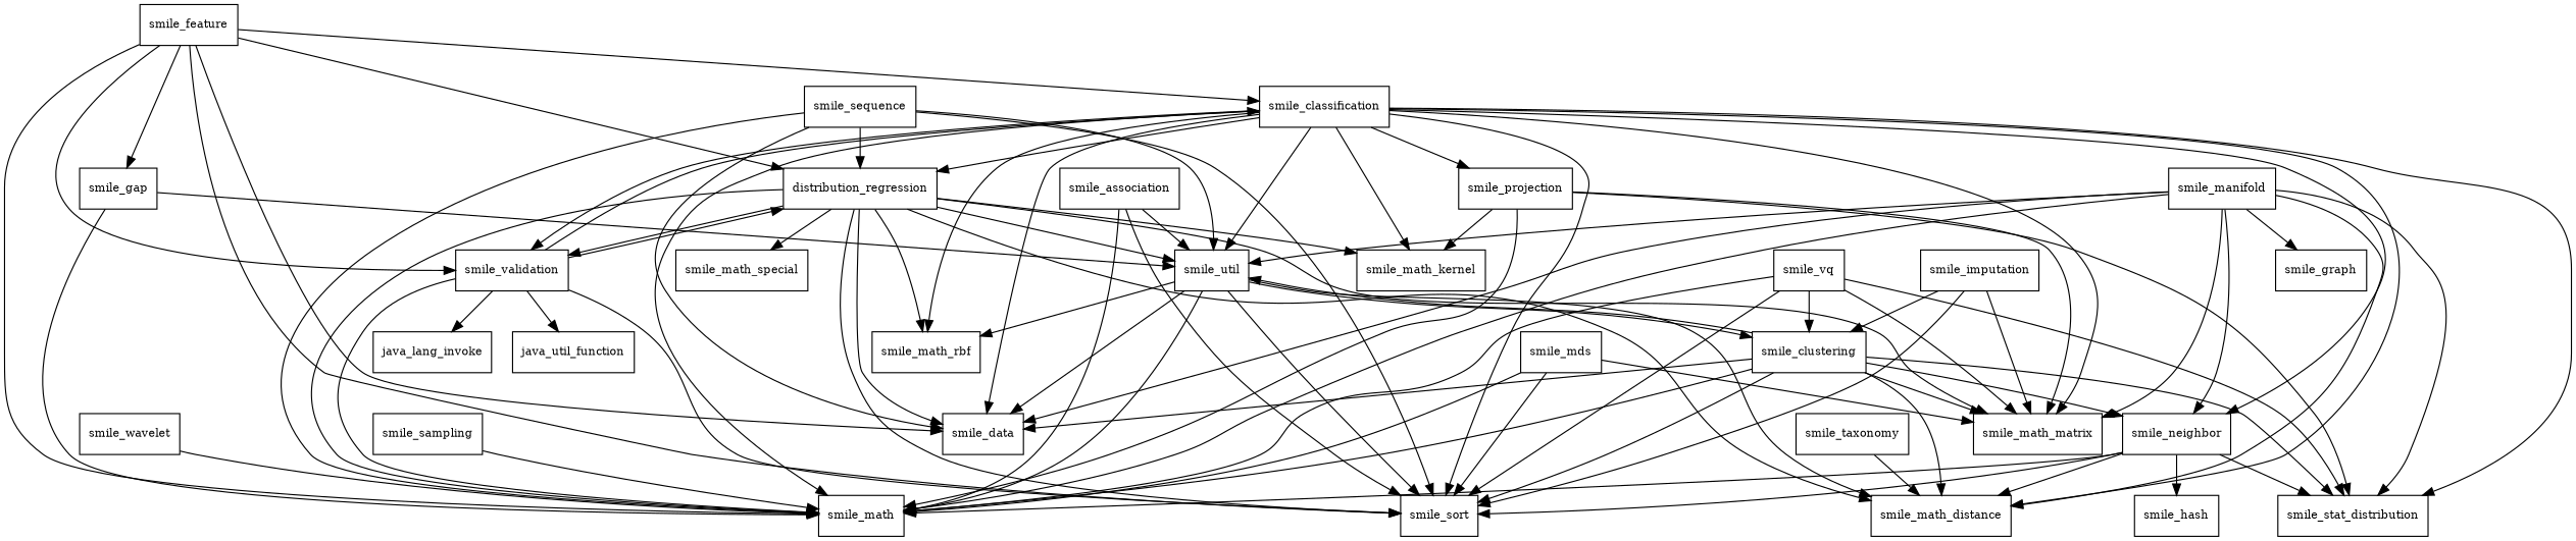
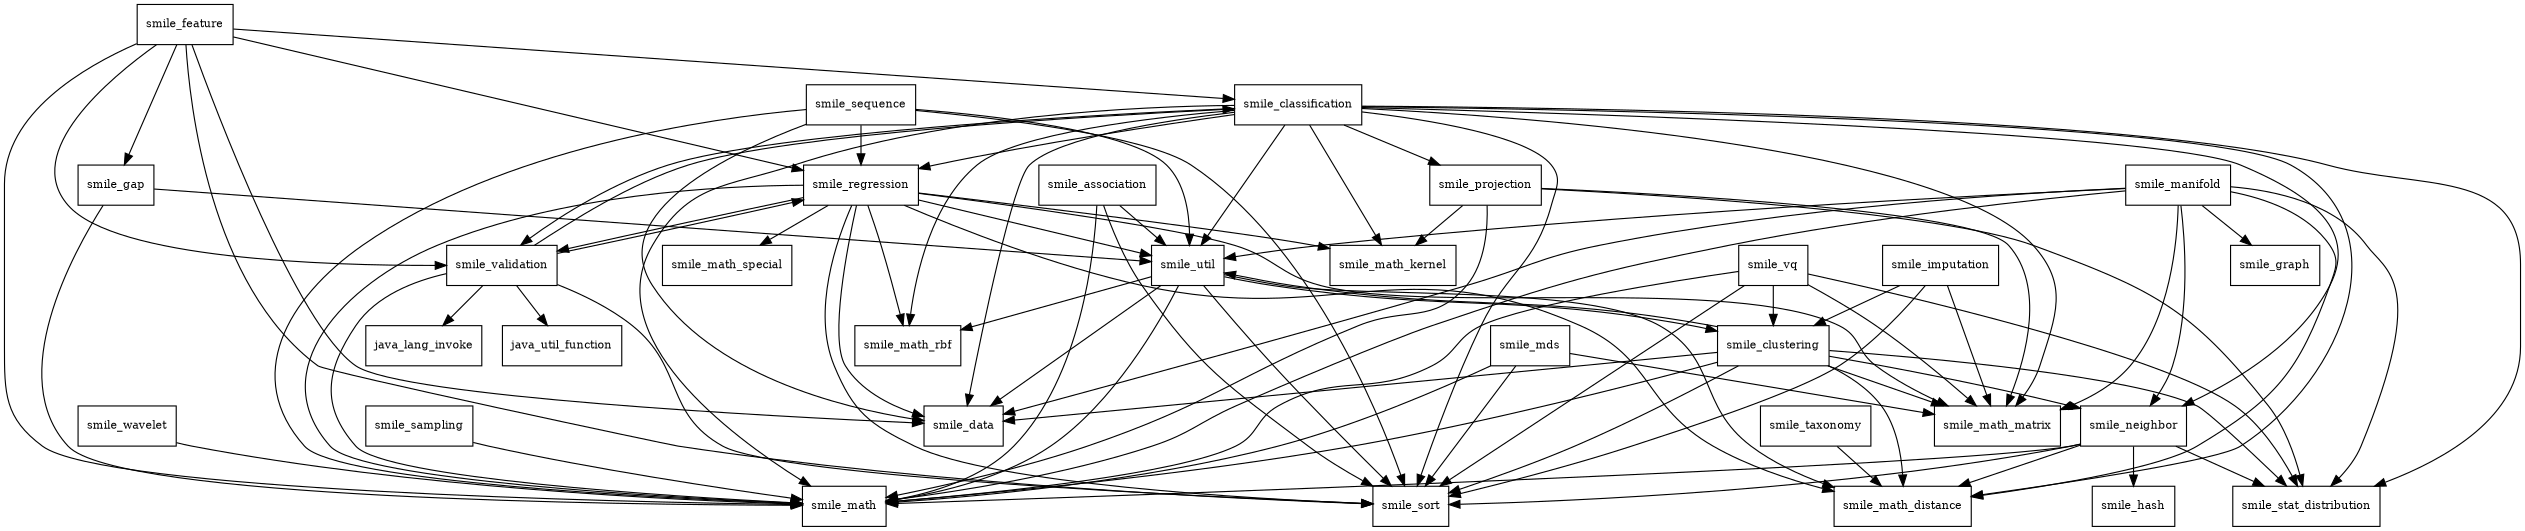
  digraph {
    node [fontsize=10.0 shape=box]
    smile_association
    smile_math
    smile_sort
    smile_util
    smile_data
    smile_math_distance
    smile_math_rbf
    smile_clustering
    smile_math_matrix
    smile_neighbor
    smile_stat_distribution
    smile_classification
    smile_math_kernel
    smile_projection
-   smile_regression [label=distribution_regression]
+   smile_regression
    smile_validation
    smile_hash
    smile_math_special
    java_lang_invoke
    java_util_function
    smile_feature
    smile_gap
    smile_imputation
    smile_manifold
    smile_graph
    smile_mds
    smile_sampling
    smile_sequence
    smile_taxonomy
    smile_vq
    smile_wavelet
    smile_association -> smile_math
    smile_association -> smile_sort
    smile_association -> smile_util
    smile_util -> smile_math
    smile_util -> smile_sort
    smile_util -> smile_data
    smile_util -> smile_math_distance
    smile_util -> smile_math_rbf
    smile_util -> smile_clustering
    smile_clustering -> smile_math
    smile_clustering -> smile_sort
    smile_clustering -> smile_util
    smile_clustering -> smile_data
    smile_clustering -> smile_math_distance
    smile_clustering -> smile_math_matrix
    smile_clustering -> smile_neighbor
    smile_clustering -> smile_stat_distribution
    smile_neighbor -> smile_math
    smile_neighbor -> smile_sort
    smile_neighbor -> smile_math_distance
    smile_neighbor -> smile_stat_distribution
    smile_neighbor -> smile_hash
    smile_classification -> smile_math
    smile_classification -> smile_sort
    smile_classification -> smile_util
    smile_classification -> smile_data
    smile_classification -> smile_math_distance
    smile_classification -> smile_math_rbf
    smile_classification -> smile_math_matrix
    smile_classification -> smile_neighbor
    smile_classification -> smile_stat_distribution
    smile_classification -> smile_math_kernel
    smile_classification -> smile_projection
    smile_classification -> smile_regression
    smile_classification -> smile_validation
    smile_projection -> smile_math
    smile_projection -> smile_math_matrix
    smile_projection -> smile_stat_distribution
    smile_projection -> smile_math_kernel
    smile_regression -> smile_math
    smile_regression -> smile_sort
    smile_regression -> smile_util
    smile_regression -> smile_data
    smile_regression -> smile_math_distance
    smile_regression -> smile_math_rbf
    smile_regression -> smile_math_matrix
    smile_regression -> smile_math_kernel
    smile_regression -> smile_validation
    smile_regression -> smile_math_special
    smile_validation -> smile_math
    smile_validation -> smile_sort
    smile_validation -> smile_classification
    smile_validation -> smile_regression
    smile_validation -> java_lang_invoke
    smile_validation -> java_util_function
    smile_feature -> smile_math
    smile_feature -> smile_sort
    smile_feature -> smile_data
    smile_feature -> smile_classification
    smile_feature -> smile_regression
    smile_feature -> smile_validation
    smile_feature -> smile_gap
    smile_gap -> smile_math
    smile_gap -> smile_util
    smile_imputation -> smile_sort
    smile_imputation -> smile_clustering
    smile_imputation -> smile_math_matrix
    smile_manifold -> smile_math
    smile_manifold -> smile_util
    smile_manifold -> smile_data
    smile_manifold -> smile_math_distance
    smile_manifold -> smile_math_matrix
    smile_manifold -> smile_neighbor
    smile_manifold -> smile_stat_distribution
    smile_manifold -> smile_graph
    smile_mds -> smile_math
    smile_mds -> smile_sort
    smile_mds -> smile_math_matrix
    smile_sampling -> smile_math
    smile_sequence -> smile_math
    smile_sequence -> smile_sort
    smile_sequence -> smile_util
    smile_sequence -> smile_data
    smile_sequence -> smile_regression
    smile_taxonomy -> smile_math_distance
    smile_vq -> smile_math
    smile_vq -> smile_sort
    smile_vq -> smile_clustering
    smile_vq -> smile_math_matrix
    smile_vq -> smile_stat_distribution
    smile_wavelet -> smile_math
  }
